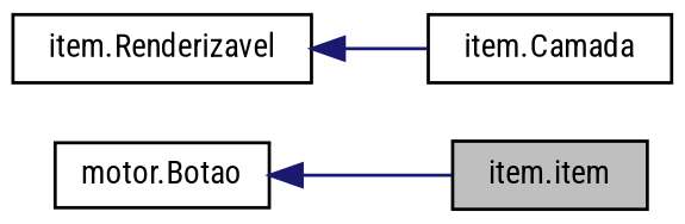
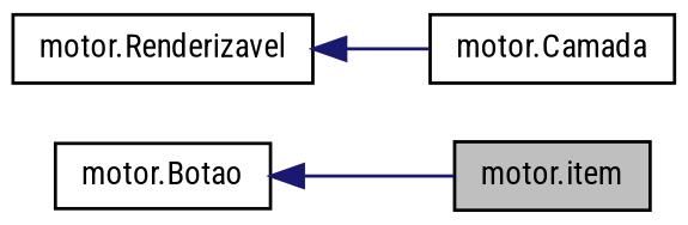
  digraph {
    fontname="Roboto Condensed"
    rankdir=LR
    node [color=black fillcolor=white fontname="Roboto Condensed" fontsize=10 shape=record style=filled]
    edge [color=midnightblue dir=back fontname="Roboto Condensed" fontsize=10 labelfontname=Helvetica labelfontsize=10 style=solid]
-   n1 [fillcolor=grey75 fontcolor=black height=0.2 label="item.item" width=0.4]
+   n1 [fillcolor=grey75 fontcolor=black height=0.2 label="motor.item" width=0.4]
    n2 [height=0.2 label="motor.Botao" width=0.4]
-   n3 [height=0.2 label="item.Camada" width=0.4]
-   n4 [height=0.2 label="item.Renderizavel" width=0.4]
+   n3 [height=0.2 label="motor.Camada" width=0.4]
+   n4 [height=0.2 label="motor.Renderizavel" width=0.4]
    n2 -> n1
    n4 -> n3
  }
